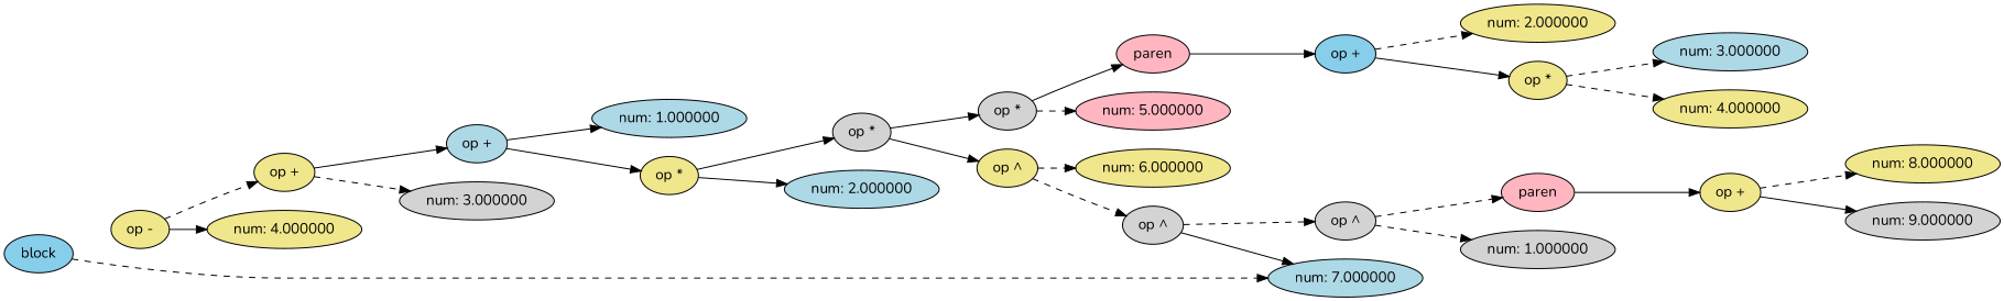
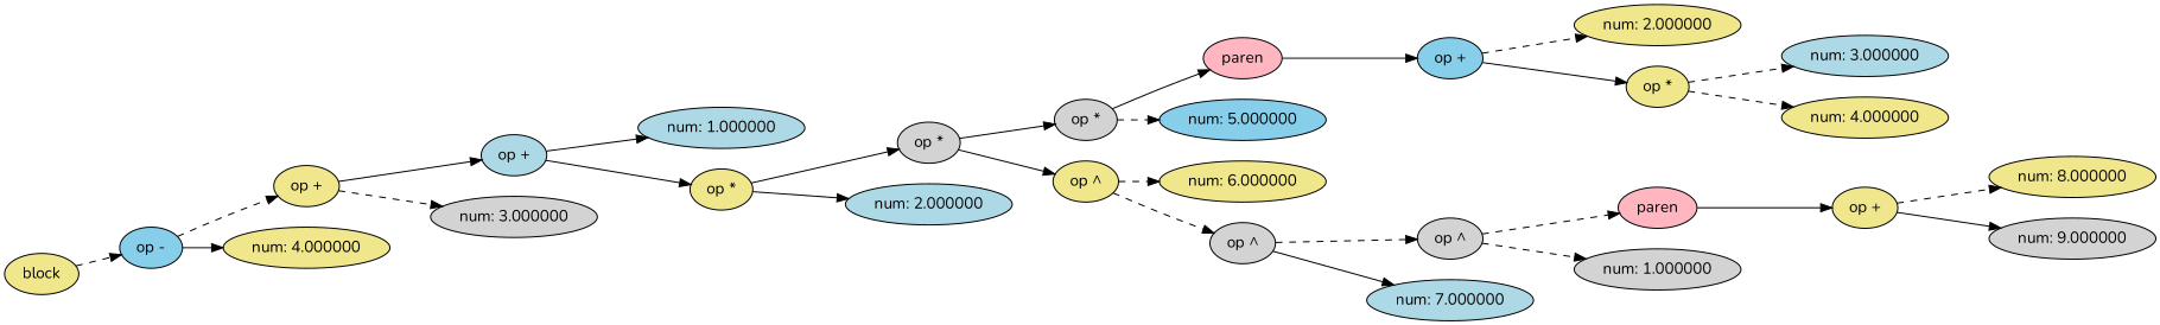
  digraph {
    fontname=Nunito
    rankdir=LR
    node [fillcolor=khaki fontname=Nunito style=filled]
    edge [fontname=Nunito style=solid]
-   n1 [fillcolor=skyblue label=block]
-   n2 [label="op -"]
+   n1 [label=block]
+   n2 [fillcolor=skyblue label="op -"]
    n3 [label="op +"]
    n4 [label="num: 4.000000"]
    n5 [fillcolor=lightblue label="num: 1.000000"]
    n6 [fillcolor=lightblue label="op +"]
    n7 [label="op *"]
    n8 [fillcolor=lightgrey label="op *"]
    n9 [fillcolor=lightblue label="num: 2.000000"]
    n10 [fillcolor=lightpink label=paren]
    n11 [fillcolor=skyblue label="op +"]
    n12 [label="num: 2.000000"]
    n13 [label="op *"]
    n14 [fillcolor=lightblue label="num: 3.000000"]
    n15 [label="num: 4.000000"]
    n16 [fillcolor=lightgrey label="op *"]
-   n17 [fillcolor=lightpink label="num: 5.000000"]
+   n17 [fillcolor=skyblue label="num: 5.000000"]
    n18 [label="op ^"]
    n19 [label="num: 6.000000"]
    n20 [fillcolor=lightgrey label="op ^"]
    n21 [fillcolor=lightblue label="num: 7.000000"]
    n22 [fillcolor=lightgrey label="op ^"]
    n23 [fillcolor=lightpink label=paren]
    n24 [fillcolor=lightgrey label="num: 1.000000"]
    n25 [label="op +"]
    n26 [label="num: 8.000000"]
    n27 [fillcolor=lightgrey label="num: 9.000000"]
    n28 [fillcolor=lightgrey label="num: 3.000000"]
-   n1 -> n21 [style=dashed]
+   n1 -> n2 [style=dashed]
    n2 -> n3 [style=dashed]
    n2 -> n4
    n3 -> n6
    n3 -> n28 [style=dashed]
    n6 -> n5
    n6 -> n7
    n7 -> n8
    n7 -> n9
    n8 -> n16
    n8 -> n18
    n10 -> n11
    n11 -> n12 [style=dashed]
    n11 -> n13
    n13 -> n14 [style=dashed]
    n13 -> n15 [style=dashed]
    n16 -> n10
    n16 -> n17 [style=dashed]
    n18 -> n19 [style=dashed]
    n18 -> n20 [style=dashed]
    n20 -> n21
    n20 -> n22 [style=dashed]
    n22 -> n23 [style=dashed]
    n22 -> n24 [style=dashed]
    n23 -> n25
    n25 -> n26 [style=dashed]
    n25 -> n27
  }
